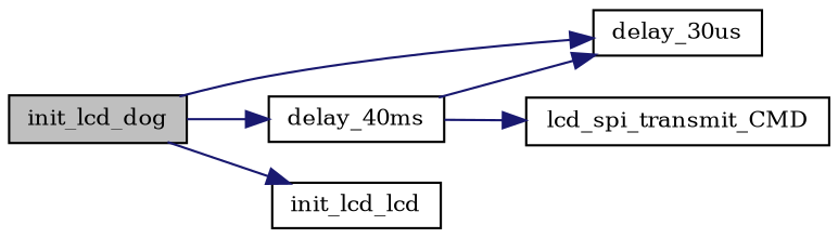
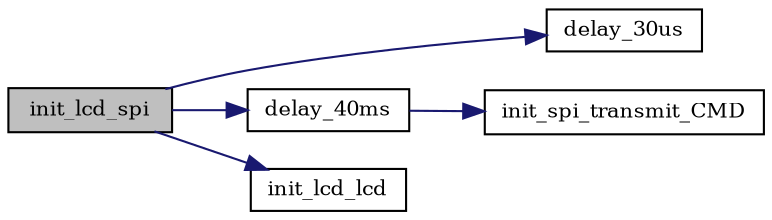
  digraph {
    fontname="DejaVu Serif"
    rankdir=LR
    node [color=black fillcolor=white fontname="DejaVu Serif" fontsize=10 shape=record style=filled]
    edge [color=midnightblue fontname="DejaVu Serif" fontsize=10 labelfontname=Helvetica labelfontsize=10 style=solid]
-   n1 [fillcolor=grey75 fontcolor=black height=0.2 label=init_lcd_dog width=0.4]
+   n1 [fillcolor=grey75 fontcolor=black height=0.2 label=init_lcd_spi width=0.4]
    n2 [height=0.2 label=delay_30us width=0.4]
    n3 [height=0.2 label=delay_40ms width=0.4]
    n4 [height=0.2 label=init_lcd_lcd width=0.4]
-   n5 [height=0.2 label=lcd_spi_transmit_CMD width=0.4]
+   n5 [height=0.2 label=init_spi_transmit_CMD width=0.4]
    n1 -> n2
    n1 -> n3
    n1 -> n4
-   n3 -> n2
    n3 -> n5
  }
